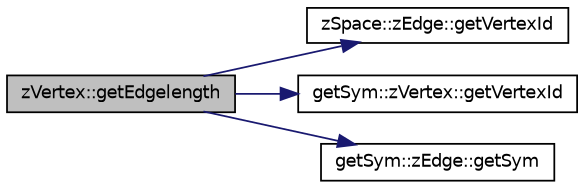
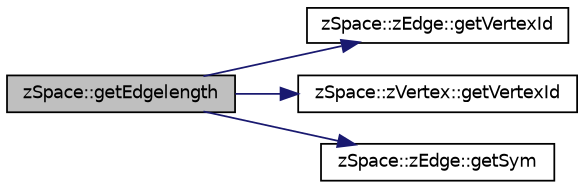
  digraph {
    rankdir=LR
    node [color=black fillcolor=white fontname=Helvetica fontsize=10 shape=record style=filled]
    edge [color=midnightblue fontname=Helvetica fontsize=10 labelfontname=Helvetica labelfontsize=10 style=solid]
-   n1 [fillcolor=grey75 fontcolor=black height=0.2 label="zVertex::getEdgelength" width=0.4]
+   n1 [fillcolor=grey75 fontcolor=black height=0.2 label="zSpace::getEdgelength" width=0.4]
    n2 [height=0.2 label="zSpace::zEdge::getVertexId" width=0.4]
-   n3 [height=0.2 label="getSym::zVertex::getVertexId" width=0.4]
-   n4 [height=0.2 label="getSym::zEdge::getSym" width=0.4]
+   n3 [height=0.2 label="zSpace::zVertex::getVertexId" width=0.4]
+   n4 [height=0.2 label="zSpace::zEdge::getSym" width=0.4]
    n1 -> n2
    n1 -> n3
    n1 -> n4
  }
